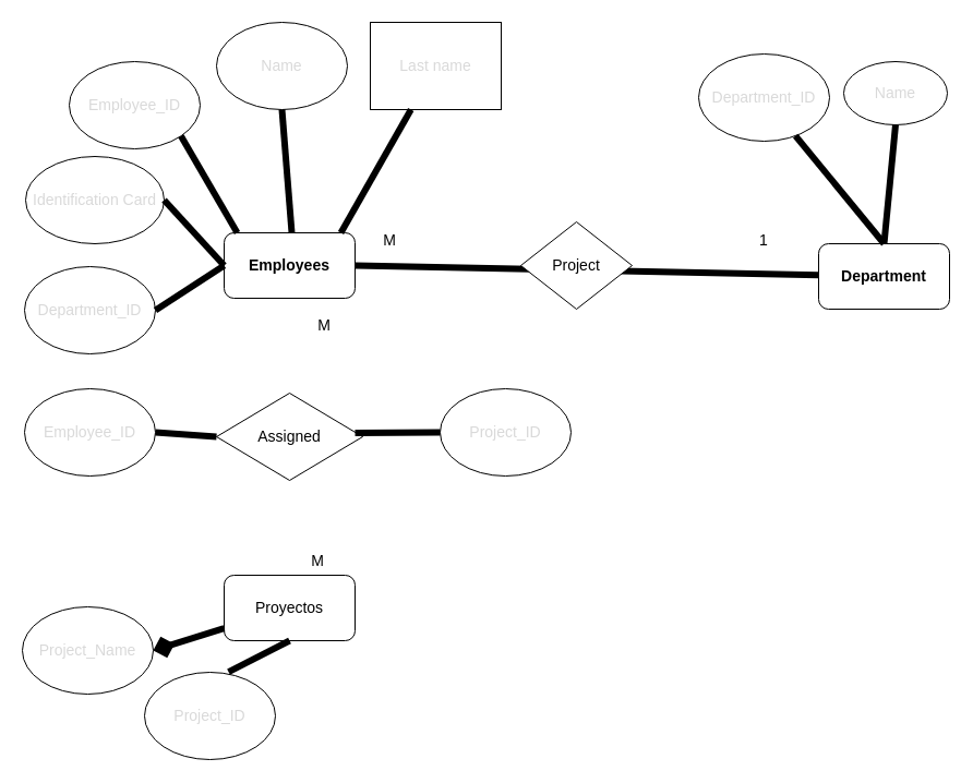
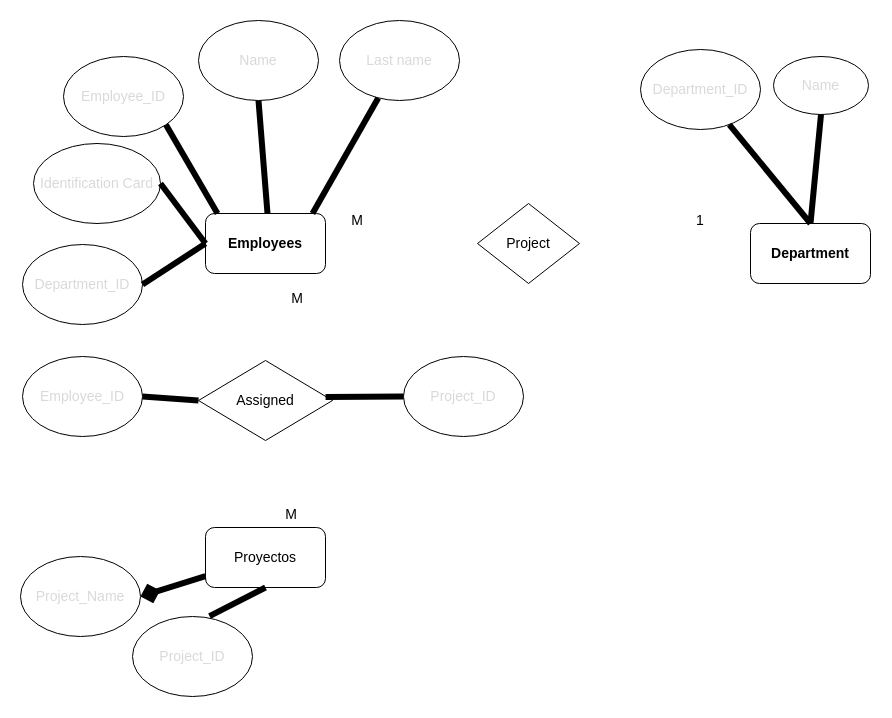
  <mxCell id="0" />
  <mxCell id="1" parent="0" />
  <mxCell id="2" value="&lt;font style=&quot;font-size: 14px;&quot;&gt;&lt;b&gt;Employees&lt;/b&gt;&lt;/font&gt;" style="rounded=1;whiteSpace=wrap;html=1;" parent="1" vertex="1"><mxGeometry x="205" y="213" width="120" height="60" as="geometry" /></mxCell>
  <mxCell id="3" value="&lt;font style=&quot;font-size: 14px;&quot;&gt;&lt;b&gt;Department&lt;/b&gt;&lt;/font&gt;" style="rounded=1;whiteSpace=wrap;html=1;" parent="1" vertex="1"><mxGeometry x="750" y="223" width="120" height="60" as="geometry" /></mxCell>
  <mxCell id="4" value="Proyectos" style="rounded=1;whiteSpace=wrap;html=1;fontSize=14;" parent="1" vertex="1"><mxGeometry x="205" y="527" width="120" height="60" as="geometry" /></mxCell>
- <mxCell id="5" value="" style="endArrow=none;html=1;fontSize=14;exitX=1;exitY=0.5;exitDx=0;exitDy=0;strokeColor=default;jumpSize=17;strokeWidth=6;" parent="1" source="2" target="3" edge="1"><mxGeometry width="50" height="50" relative="1" as="geometry"><mxPoint x="636" y="344" as="sourcePoint" /><mxPoint x="686" y="294" as="targetPoint" /></mxGeometry></mxCell>
  <mxCell id="6" value="Project" style="rhombus;whiteSpace=wrap;html=1;fontSize=14;" parent="1" vertex="1"><mxGeometry x="477" y="203" width="102" height="80" as="geometry" /></mxCell>
  <mxCell id="7" value="Assigned" style="rhombus;whiteSpace=wrap;html=1;fontSize=14;" parent="1" vertex="1"><mxGeometry x="198" y="360" width="134" height="80" as="geometry" /></mxCell>
  <mxCell id="8" value="M" style="text;html=1;strokeColor=none;fillColor=none;align=center;verticalAlign=middle;whiteSpace=wrap;rounded=0;fontSize=14;" parent="1" vertex="1"><mxGeometry x="327" y="205" width="60" height="30" as="geometry" /></mxCell>
  <mxCell id="9" value="1" style="text;html=1;strokeColor=none;fillColor=none;align=center;verticalAlign=middle;whiteSpace=wrap;rounded=0;fontSize=14;" parent="1" vertex="1"><mxGeometry x="670" y="205" width="60" height="30" as="geometry" /></mxCell>
  <mxCell id="10" value="M" style="text;html=1;strokeColor=none;fillColor=none;align=center;verticalAlign=middle;whiteSpace=wrap;rounded=0;fontSize=14;" parent="1" vertex="1"><mxGeometry x="261" y="499" width="60" height="30" as="geometry" /></mxCell>
  <mxCell id="11" value="M" style="text;html=1;strokeColor=none;fillColor=none;align=center;verticalAlign=middle;whiteSpace=wrap;rounded=0;fontSize=14;" parent="1" vertex="1"><mxGeometry x="267" y="283" width="60" height="30" as="geometry" /></mxCell>
  <mxCell id="12" value="&lt;font color=&quot;#d9d9d9&quot;&gt;Employee_ID&lt;/font&gt;" style="ellipse;whiteSpace=wrap;html=1;fontSize=14;fontColor=#000000;" parent="1" vertex="1"><mxGeometry x="63" y="56" width="120" height="80" as="geometry" /></mxCell>
  <mxCell id="13" value="&lt;font color=&quot;#d9d9d9&quot;&gt;Name&lt;/font&gt;" style="ellipse;whiteSpace=wrap;html=1;fontSize=14;fontColor=#000000;" parent="1" vertex="1"><mxGeometry x="198" y="20" width="120" height="80" as="geometry" /></mxCell>
- <mxCell id="14" value="&lt;font color=&quot;#d9d9d9&quot;&gt;Last name&lt;/font&gt;" style="whiteSpace=wrap;html=1;fontSize=14;fontColor=#000000;rounded=0;" parent="1" vertex="1"><mxGeometry x="339" y="20" width="120" height="80" as="geometry" /></mxCell>
- <mxCell id="15" value="&lt;font color=&quot;#d9d9d9&quot;&gt;Identification Card&lt;/font&gt;" style="ellipse;whiteSpace=wrap;html=1;fontSize=14;fontColor=#000000;" parent="1" vertex="1"><mxGeometry x="23" y="143" width="127" height="80" as="geometry" /></mxCell>
+ <mxCell id="14" value="&lt;font color=&quot;#d9d9d9&quot;&gt;Last name&lt;/font&gt;" style="ellipse;whiteSpace=wrap;html=1;fontSize=14;fontColor=#000000;" parent="1" vertex="1"><mxGeometry x="339" y="20" width="120" height="80" as="geometry" /></mxCell>
+ <mxCell id="15" value="&lt;font color=&quot;#d9d9d9&quot;&gt;Identification Card&lt;/font&gt;" style="ellipse;whiteSpace=wrap;html=1;fontSize=14;fontColor=#000000;" parent="1" vertex="1"><mxGeometry x="33" y="143" width="127" height="80" as="geometry" /></mxCell>
  <mxCell id="16" value="" style="endArrow=none;html=1;strokeColor=default;strokeWidth=6;fontSize=14;fontColor=#d9d9d9;jumpSize=17;entryX=1;entryY=0.5;entryDx=0;entryDy=0;exitX=0;exitY=0.5;exitDx=0;exitDy=0;" parent="1" source="2" target="15" edge="1"><mxGeometry width="50" height="50" relative="1" as="geometry"><mxPoint x="630" y="341" as="sourcePoint" /><mxPoint x="680" y="291" as="targetPoint" /></mxGeometry></mxCell>
  <mxCell id="17" value="" style="endArrow=none;html=1;strokeColor=default;strokeWidth=6;fontSize=14;fontColor=#d9d9d9;jumpSize=17;entryX=1;entryY=1;entryDx=0;entryDy=0;exitX=0;exitY=0.5;exitDx=0;exitDy=0;" edge="1" parent="1" target="12"><mxGeometry width="50" height="50" relative="1" as="geometry"><mxPoint x="217" y="213" as="sourcePoint" /><mxPoint x="172" y="153" as="targetPoint" /></mxGeometry></mxCell>
  <mxCell id="18" value="" style="endArrow=none;html=1;strokeColor=default;strokeWidth=6;fontSize=14;fontColor=#d9d9d9;jumpSize=17;entryX=0.5;entryY=1;entryDx=0;entryDy=0;exitX=0;exitY=0.5;exitDx=0;exitDy=0;" edge="1" parent="1" target="13"><mxGeometry width="50" height="50" relative="1" as="geometry"><mxPoint x="267" y="213" as="sourcePoint" /><mxPoint x="222" y="153" as="targetPoint" /></mxGeometry></mxCell>
  <mxCell id="19" value="" style="endArrow=none;html=1;strokeColor=default;strokeWidth=6;fontSize=14;fontColor=#d9d9d9;jumpSize=17;exitX=0;exitY=0.5;exitDx=0;exitDy=0;" edge="1" parent="1" target="14"><mxGeometry width="50" height="50" relative="1" as="geometry"><mxPoint x="312" y="213" as="sourcePoint" /><mxPoint x="267" y="153" as="targetPoint" /></mxGeometry></mxCell>
  <mxCell id="20" value="&lt;font color=&quot;#d9d9d9&quot;&gt;Department_ID&lt;/font&gt;" style="ellipse;whiteSpace=wrap;html=1;fontSize=14;fontColor=#000000;" vertex="1" parent="1"><mxGeometry x="640" y="49" width="120" height="80" as="geometry" /></mxCell>
  <mxCell id="21" value="&lt;font color=&quot;#d9d9d9&quot;&gt;Name&lt;/font&gt;" style="ellipse;whiteSpace=wrap;html=1;fontSize=14;fontColor=#000000;" vertex="1" parent="1"><mxGeometry x="773" y="56" width="95" height="58" as="geometry" /></mxCell>
  <mxCell id="22" value="&lt;font color=&quot;#d9d9d9&quot;&gt;Department_ID&lt;/font&gt;" style="ellipse;whiteSpace=wrap;html=1;fontSize=14;fontColor=#000000;" vertex="1" parent="1"><mxGeometry x="22" y="244" width="120" height="80" as="geometry" /></mxCell>
  <mxCell id="23" value="" style="endArrow=none;html=1;strokeColor=default;strokeWidth=6;fontSize=14;fontColor=#d9d9d9;jumpSize=17;entryX=1;entryY=0.5;entryDx=0;entryDy=0;exitX=0;exitY=0.5;exitDx=0;exitDy=0;" edge="1" parent="1" source="2" target="22"><mxGeometry width="50" height="50" relative="1" as="geometry"><mxPoint x="215" y="253" as="sourcePoint" /><mxPoint x="170" y="193" as="targetPoint" /></mxGeometry></mxCell>
  <mxCell id="24" value="" style="endArrow=none;html=1;strokeColor=default;strokeWidth=6;fontSize=14;fontColor=#d9d9d9;jumpSize=17;exitX=0.5;exitY=0;exitDx=0;exitDy=0;" edge="1" parent="1" source="3" target="20"><mxGeometry width="50" height="50" relative="1" as="geometry"><mxPoint x="746" y="189" as="sourcePoint" /><mxPoint x="701" y="129" as="targetPoint" /></mxGeometry></mxCell>
  <mxCell id="25" value="" style="endArrow=none;html=1;strokeColor=default;strokeWidth=6;fontSize=14;fontColor=#d9d9d9;jumpSize=17;entryX=0.5;entryY=1;entryDx=0;entryDy=0;exitX=0.5;exitY=0;exitDx=0;exitDy=0;" edge="1" parent="1" source="3" target="21"><mxGeometry width="50" height="50" relative="1" as="geometry"><mxPoint x="225" y="263" as="sourcePoint" /><mxPoint x="180" y="203" as="targetPoint" /></mxGeometry></mxCell>
  <mxCell id="26" value="&lt;font color=&quot;#d9d9d9&quot;&gt;Project_Name&lt;/font&gt;" style="ellipse;whiteSpace=wrap;html=1;fontSize=14;fontColor=#000000;" vertex="1" parent="1"><mxGeometry x="20" y="556" width="120" height="80" as="geometry" /></mxCell>
  <mxCell id="27" value="&lt;font color=&quot;#d9d9d9&quot;&gt;Project_ID&lt;/font&gt;" style="ellipse;whiteSpace=wrap;html=1;fontSize=14;fontColor=#000000;" vertex="1" parent="1"><mxGeometry x="132" y="616" width="120" height="80" as="geometry" /></mxCell>
  <mxCell id="28" value="" style="endArrow=diamond;html=1;strokeColor=default;strokeWidth=6;fontSize=14;fontColor=#d9d9d9;jumpSize=17;entryX=1;entryY=0.5;entryDx=0;entryDy=0;" edge="1" parent="1" source="4" target="26"><mxGeometry width="50" height="50" relative="1" as="geometry"><mxPoint x="215" y="253" as="sourcePoint" /><mxPoint x="152" y="294" as="targetPoint" /></mxGeometry></mxCell>
  <mxCell id="29" value="" style="endArrow=none;html=1;strokeColor=default;strokeWidth=6;fontSize=14;fontColor=#d9d9d9;jumpSize=17;entryX=0.642;entryY=-0.005;entryDx=0;entryDy=0;exitX=0.5;exitY=1;exitDx=0;exitDy=0;entryPerimeter=0;" edge="1" parent="1" source="4" target="27"><mxGeometry width="50" height="50" relative="1" as="geometry"><mxPoint x="215" y="585.72" as="sourcePoint" /><mxPoint x="150" y="606" as="targetPoint" /></mxGeometry></mxCell>
  <mxCell id="30" value="&lt;font color=&quot;#d9d9d9&quot;&gt;Project_ID&lt;/font&gt;" style="ellipse;whiteSpace=wrap;html=1;fontSize=14;fontColor=#000000;" vertex="1" parent="1"><mxGeometry x="403" y="356" width="120" height="80" as="geometry" /></mxCell>
  <mxCell id="31" value="&lt;font color=&quot;#d9d9d9&quot;&gt;Employee_ID&lt;/font&gt;" style="ellipse;whiteSpace=wrap;html=1;fontSize=14;fontColor=#000000;" vertex="1" parent="1"><mxGeometry x="22" y="356" width="120" height="80" as="geometry" /></mxCell>
  <mxCell id="32" value="" style="endArrow=none;html=1;strokeColor=default;strokeWidth=6;fontSize=14;fontColor=#d9d9d9;jumpSize=17;entryX=1;entryY=0.5;entryDx=0;entryDy=0;exitX=0;exitY=0.5;exitDx=0;exitDy=0;" edge="1" parent="1" source="7" target="31"><mxGeometry width="50" height="50" relative="1" as="geometry"><mxPoint x="215" y="253" as="sourcePoint" /><mxPoint x="152" y="294" as="targetPoint" /></mxGeometry></mxCell>
  <mxCell id="33" value="" style="endArrow=none;html=1;strokeColor=default;strokeWidth=6;fontSize=14;fontColor=#d9d9d9;jumpSize=17;entryX=0.948;entryY=0.455;entryDx=0;entryDy=0;exitX=0;exitY=0.5;exitDx=0;exitDy=0;entryPerimeter=0;" edge="1" parent="1" source="30" target="7"><mxGeometry width="50" height="50" relative="1" as="geometry"><mxPoint x="225" y="263" as="sourcePoint" /><mxPoint x="162" y="304" as="targetPoint" /></mxGeometry></mxCell>
